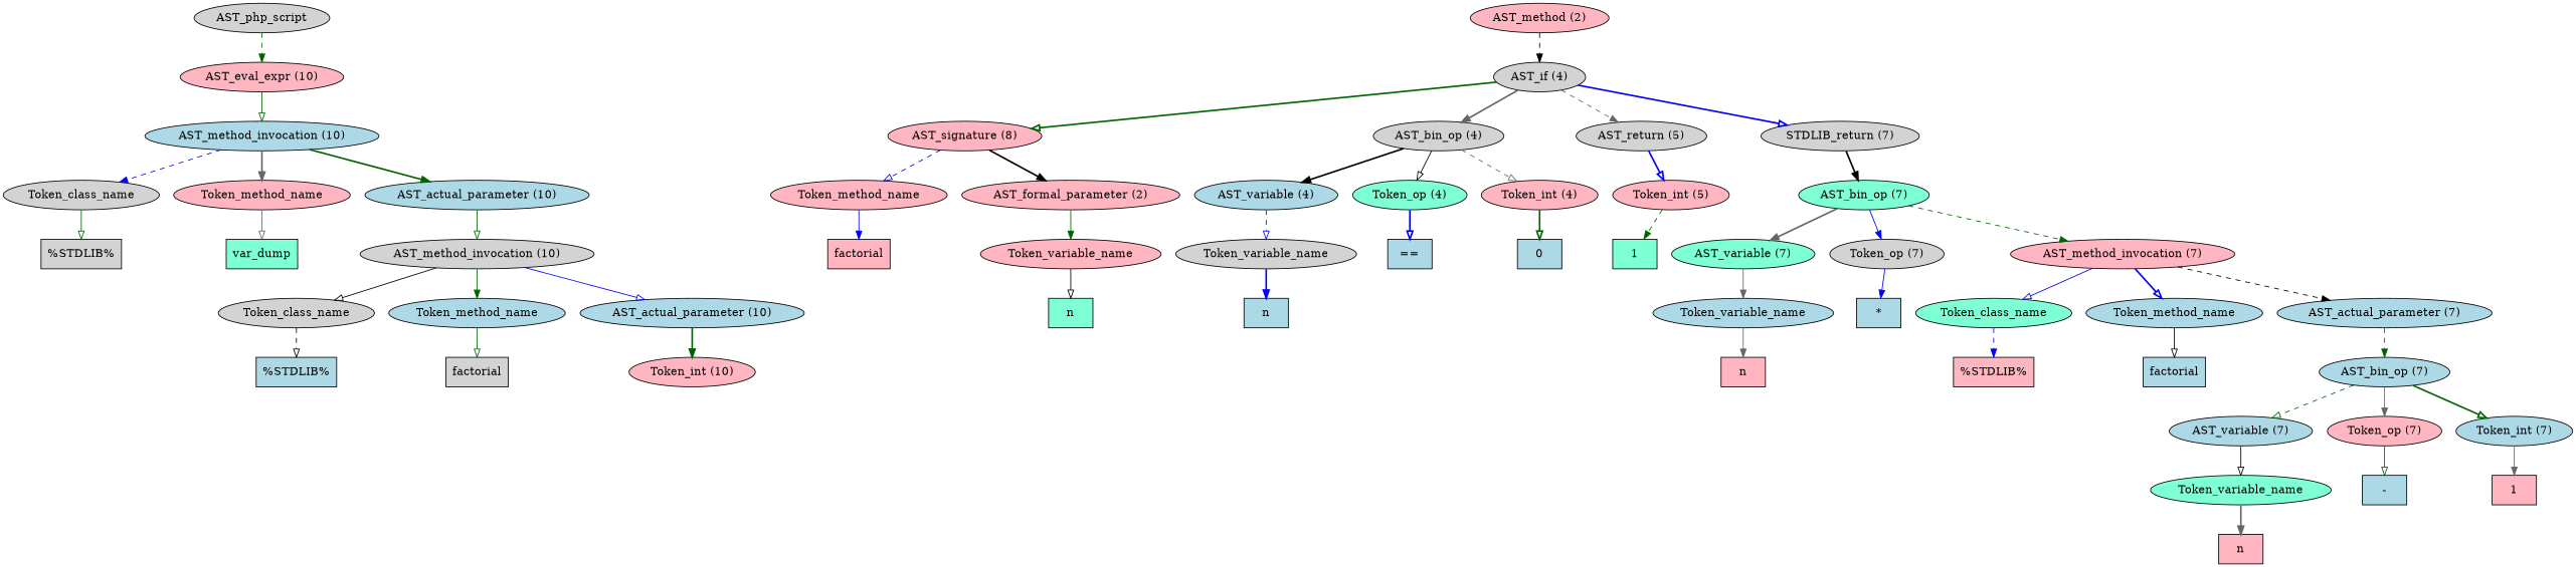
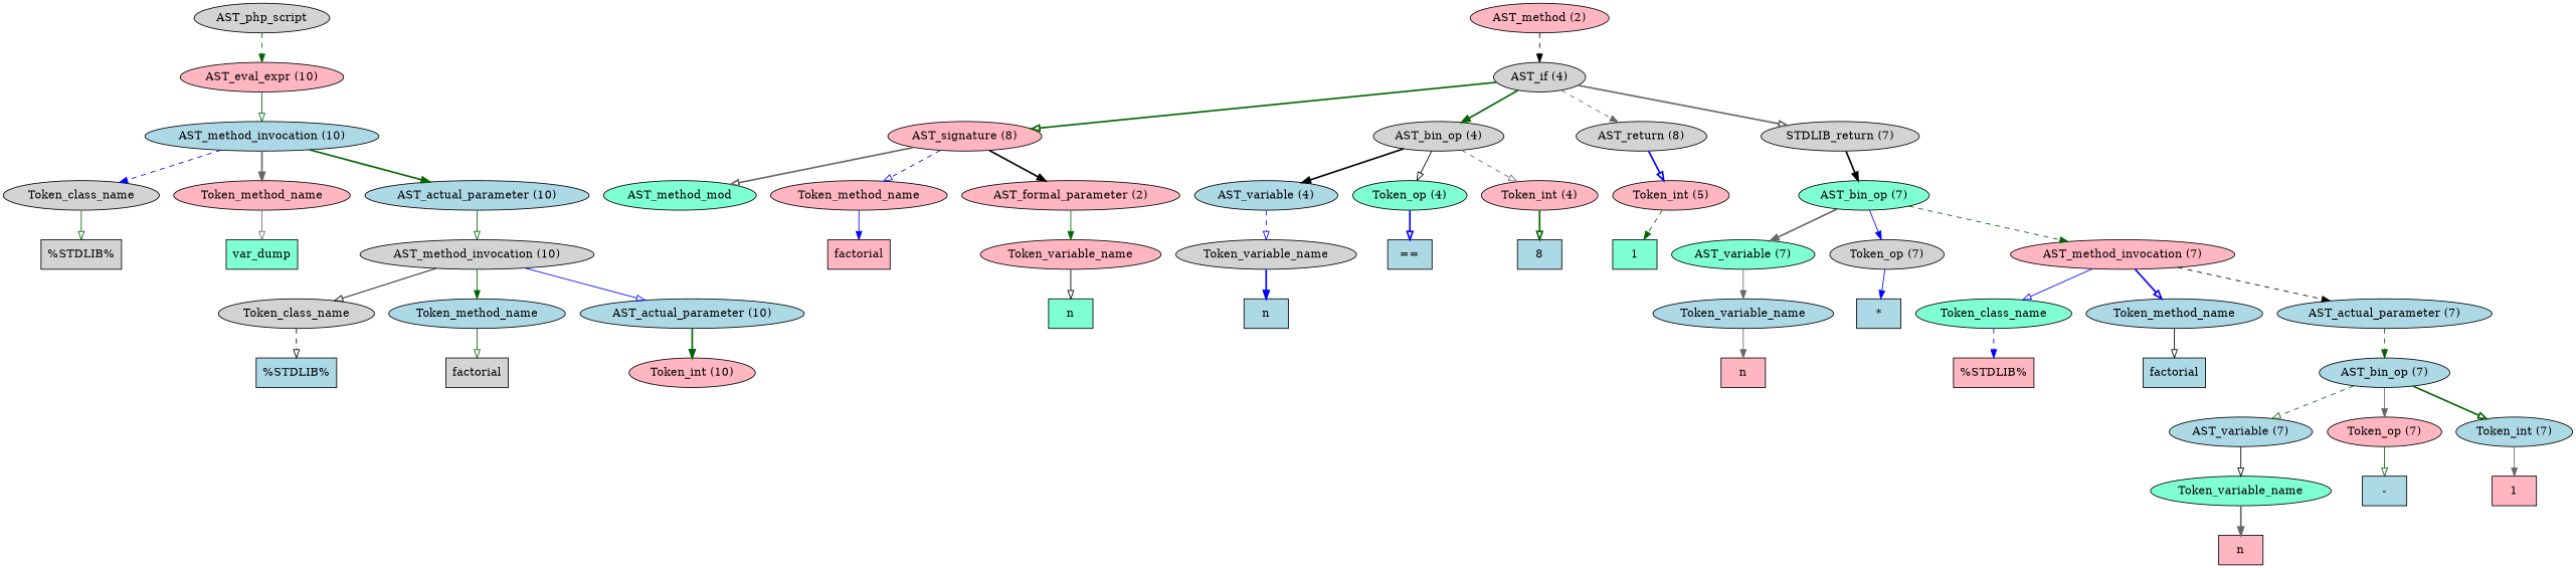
  digraph {
    node [fillcolor=lightblue style=filled]
    edge [arrowhead=normal color=darkgreen style=solid]
    n1 [fillcolor=lightgrey label=AST_php_script]
    n2 [fillcolor=lightpink label="AST_eval_expr (10)"]
    n3 [fillcolor=lightpink label="AST_method (2)"]
    n4 [fillcolor=lightgrey label="AST_if (4)"]
    n5 [label="AST_method_invocation (10)"]
    n6 [fillcolor=lightpink label="AST_signature (8)"]
+   n7 [fillcolor=aquamarine label=AST_method_mod]
    n8 [fillcolor=lightpink label=Token_method_name]
    n9 [fillcolor=lightpink label="AST_formal_parameter (2)"]
    n10 [fillcolor=lightgrey label="AST_bin_op (4)"]
-   n11 [fillcolor=lightgrey label="AST_return (5)"]
+   n11 [fillcolor=lightgrey label="AST_return (8)"]
    n12 [fillcolor=lightgrey label="STDLIB_return (7)"]
    n13 [fillcolor=lightpink label=factorial shape=box]
    n14 [fillcolor=lightpink label=Token_variable_name]
    n15 [fillcolor=aquamarine label=n shape=box]
    n16 [label="AST_variable (4)"]
    n17 [fillcolor=aquamarine label="Token_op (4)"]
    n18 [fillcolor=lightpink label="Token_int (4)"]
    n19 [fillcolor=lightpink label="Token_int (5)"]
    n20 [fillcolor=aquamarine label="AST_bin_op (7)"]
    n21 [fillcolor=lightgrey label=Token_variable_name]
    n22 [label="==" shape=box]
-   n23 [label=0 shape=box]
+   n23 [label=8 shape=box]
    n24 [label=n shape=box]
    n25 [fillcolor=aquamarine label=1 shape=box]
    n26 [fillcolor=aquamarine label="AST_variable (7)"]
    n27 [fillcolor=lightgrey label="Token_op (7)"]
    n28 [fillcolor=lightpink label="AST_method_invocation (7)"]
    n29 [label=Token_variable_name]
    n30 [label="*" shape=box]
    n31 [fillcolor=aquamarine label=Token_class_name]
    n32 [label=Token_method_name]
    n33 [label="AST_actual_parameter (7)"]
    n34 [fillcolor=lightpink label=n shape=box]
    n35 [fillcolor=lightpink label="%STDLIB%" shape=box]
    n36 [label=factorial shape=box]
    n37 [label="AST_bin_op (7)"]
    n38 [label="AST_variable (7)"]
    n39 [fillcolor=lightpink label="Token_op (7)"]
    n40 [label="Token_int (7)"]
    n41 [fillcolor=aquamarine label=Token_variable_name]
    n42 [label="-" shape=box]
    n43 [fillcolor=lightpink label=1 shape=box]
    n44 [fillcolor=lightpink label=n shape=box]
    n45 [fillcolor=lightgrey label=Token_class_name]
    n46 [fillcolor=lightpink label=Token_method_name]
    n47 [label="AST_actual_parameter (10)"]
    n48 [fillcolor=lightgrey label="%STDLIB%" shape=box]
    n49 [fillcolor=aquamarine label=var_dump shape=box]
    n50 [fillcolor=lightgrey label="AST_method_invocation (10)"]
    n51 [fillcolor=lightgrey label=Token_class_name]
    n52 [label=Token_method_name]
    n53 [label="AST_actual_parameter (10)"]
    n54 [label="%STDLIB%" shape=box]
    n55 [fillcolor=lightgrey label=factorial shape=box]
    n56 [fillcolor=lightpink label="Token_int (10)"]
    n1 -> n2 [style=dashed]
    n2 -> n5 [arrowhead=onormal]
    n3 -> n4 [color=black style=dashed]
    n4 -> n6 [arrowhead=onormal style=bold]
-   n4 -> n10 [color=gray40 style=bold]
+   n4 -> n10 [style=bold]
    n4 -> n11 [color=gray40 style=dashed]
-   n4 -> n12 [arrowhead=onormal color=blue style=bold]
+   n4 -> n12 [arrowhead=onormal color=gray40 style=bold]
    n5 -> n45 [color=blue style=dashed]
    n5 -> n46 [color=gray40 style=bold]
    n5 -> n47 [style=bold]
+   n6 -> n7 [arrowhead=onormal color=gray40 style=bold]
    n6 -> n8 [arrowhead=onormal color=blue style=dashed]
    n6 -> n9 [color=black style=bold]
    n8 -> n13 [color=blue]
    n9 -> n14
    n10 -> n16 [color=black style=bold]
    n10 -> n17 [arrowhead=onormal color=black]
    n10 -> n18 [arrowhead=onormal color=gray40 style=dashed]
    n11 -> n19 [arrowhead=onormal color=blue style=bold]
    n12 -> n20 [color=black style=bold]
    n14 -> n15 [arrowhead=onormal color=black]
    n16 -> n21 [arrowhead=onormal color=blue style=dashed]
    n17 -> n22 [arrowhead=onormal color=blue style=bold]
    n18 -> n23 [arrowhead=onormal style=bold]
    n19 -> n25 [style=dashed]
    n20 -> n26 [color=gray40 style=bold]
    n20 -> n27 [color=blue]
    n20 -> n28 [style=dashed]
    n21 -> n24 [color=blue style=bold]
    n26 -> n29 [color=gray40]
    n27 -> n30 [color=blue]
    n28 -> n31 [arrowhead=onormal color=blue]
    n28 -> n32 [arrowhead=onormal color=blue style=bold]
    n28 -> n33 [color=black style=dashed]
    n29 -> n34 [color=gray40]
    n31 -> n35 [color=blue style=dashed]
    n32 -> n36 [arrowhead=onormal color=black]
    n33 -> n37 [style=dashed]
    n37 -> n38 [arrowhead=onormal style=dashed]
    n37 -> n39 [color=gray40]
    n37 -> n40 [arrowhead=onormal style=bold]
    n38 -> n41 [arrowhead=onormal color=black]
    n39 -> n42 [arrowhead=onormal]
    n40 -> n43 [color=gray40]
    n41 -> n44 [color=gray40 style=bold]
    n45 -> n48 [arrowhead=onormal]
    n46 -> n49 [arrowhead=onormal color=gray40]
    n47 -> n50 [arrowhead=onormal]
    n50 -> n51 [arrowhead=onormal color=black]
    n50 -> n52
    n50 -> n53 [arrowhead=onormal color=blue]
    n51 -> n54 [arrowhead=onormal color=black style=dashed]
    n52 -> n55 [arrowhead=onormal]
    n53 -> n56 [style=bold]
  }
